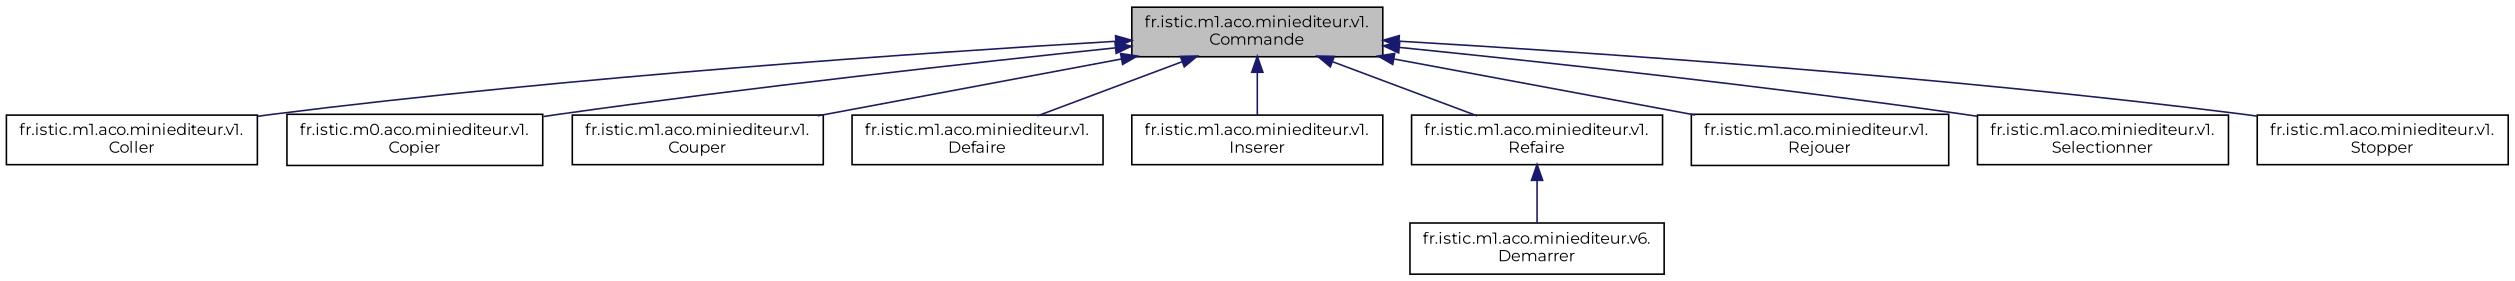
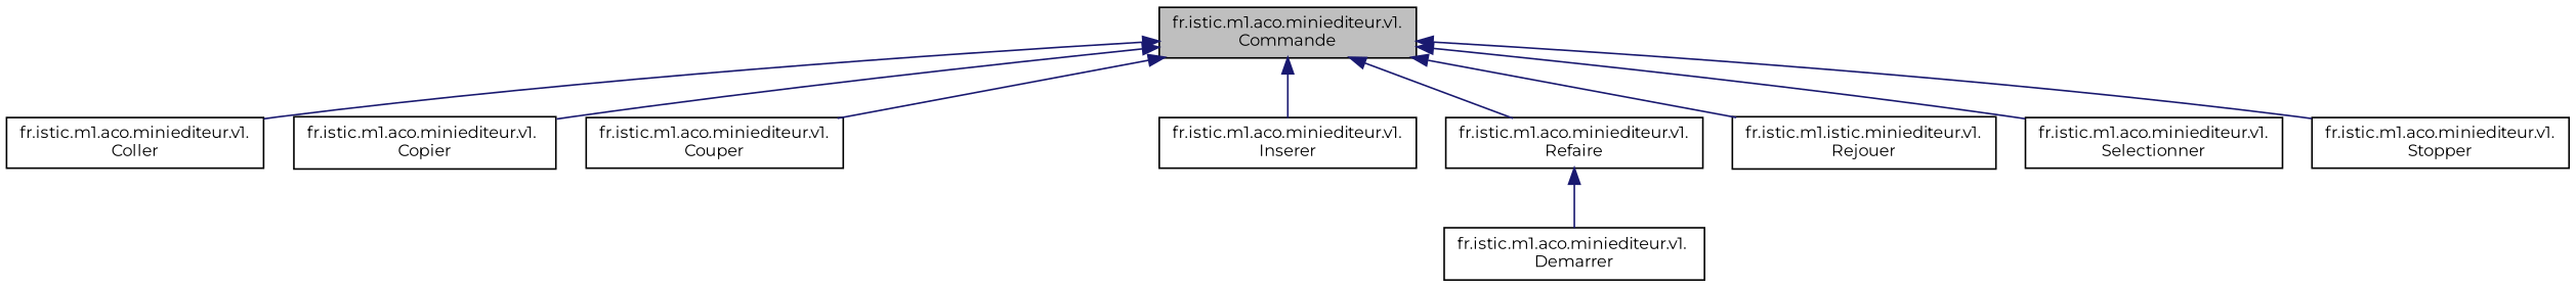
  digraph {
    fontname=Montserrat
    rankdir=TB
    node [color=black fillcolor=white fontname=Montserrat fontsize=10 shape=record style=filled]
    edge [color=midnightblue dir=back fontname=Montserrat fontsize=10 labelfontname=Helvetica labelfontsize=10 style=solid]
    n1 [fillcolor=grey75 fontcolor=black height=0.2 label="fr.istic.m1.aco.miniediteur.v1.\lCommande" width=0.4]
    n2 [height=0.2 label="fr.istic.m1.aco.miniediteur.v1.\lColler" width=0.4]
-   n3 [height=0.2 label="fr.istic.m0.aco.miniediteur.v1.\lCopier" width=0.4]
+   n3 [height=0.2 label="fr.istic.m1.aco.miniediteur.v1.\lCopier" width=0.4]
    n4 [height=0.2 label="fr.istic.m1.aco.miniediteur.v1.\lCouper" width=0.4]
-   n5 [height=0.2 label="fr.istic.m1.aco.miniediteur.v1.\lDefaire" width=0.4]
    n6 [height=0.2 label="fr.istic.m1.aco.miniediteur.v1.\lInserer" width=0.4]
    n7 [height=0.2 label="fr.istic.m1.aco.miniediteur.v1.\lRefaire" width=0.4]
-   n8 [height=0.2 label="fr.istic.m1.aco.miniediteur.v1.\lRejouer" width=0.4]
+   n8 [height=0.2 label="fr.istic.m1.istic.miniediteur.v1.\lRejouer" width=0.4]
    n9 [height=0.2 label="fr.istic.m1.aco.miniediteur.v1.\lSelectionner" width=0.4]
    n10 [height=0.2 label="fr.istic.m1.aco.miniediteur.v1.\lStopper" width=0.4]
-   n11 [height=0.2 label="fr.istic.m1.aco.miniediteur.v6.\lDemarrer" width=0.4]
+   n11 [height=0.2 label="fr.istic.m1.aco.miniediteur.v1.\lDemarrer" width=0.4]
    n1 -> n2
    n1 -> n3
    n1 -> n4
-   n1 -> n5
    n1 -> n6
    n1 -> n7
    n1 -> n8
    n1 -> n9
    n1 -> n10
    n7 -> n11
  }
